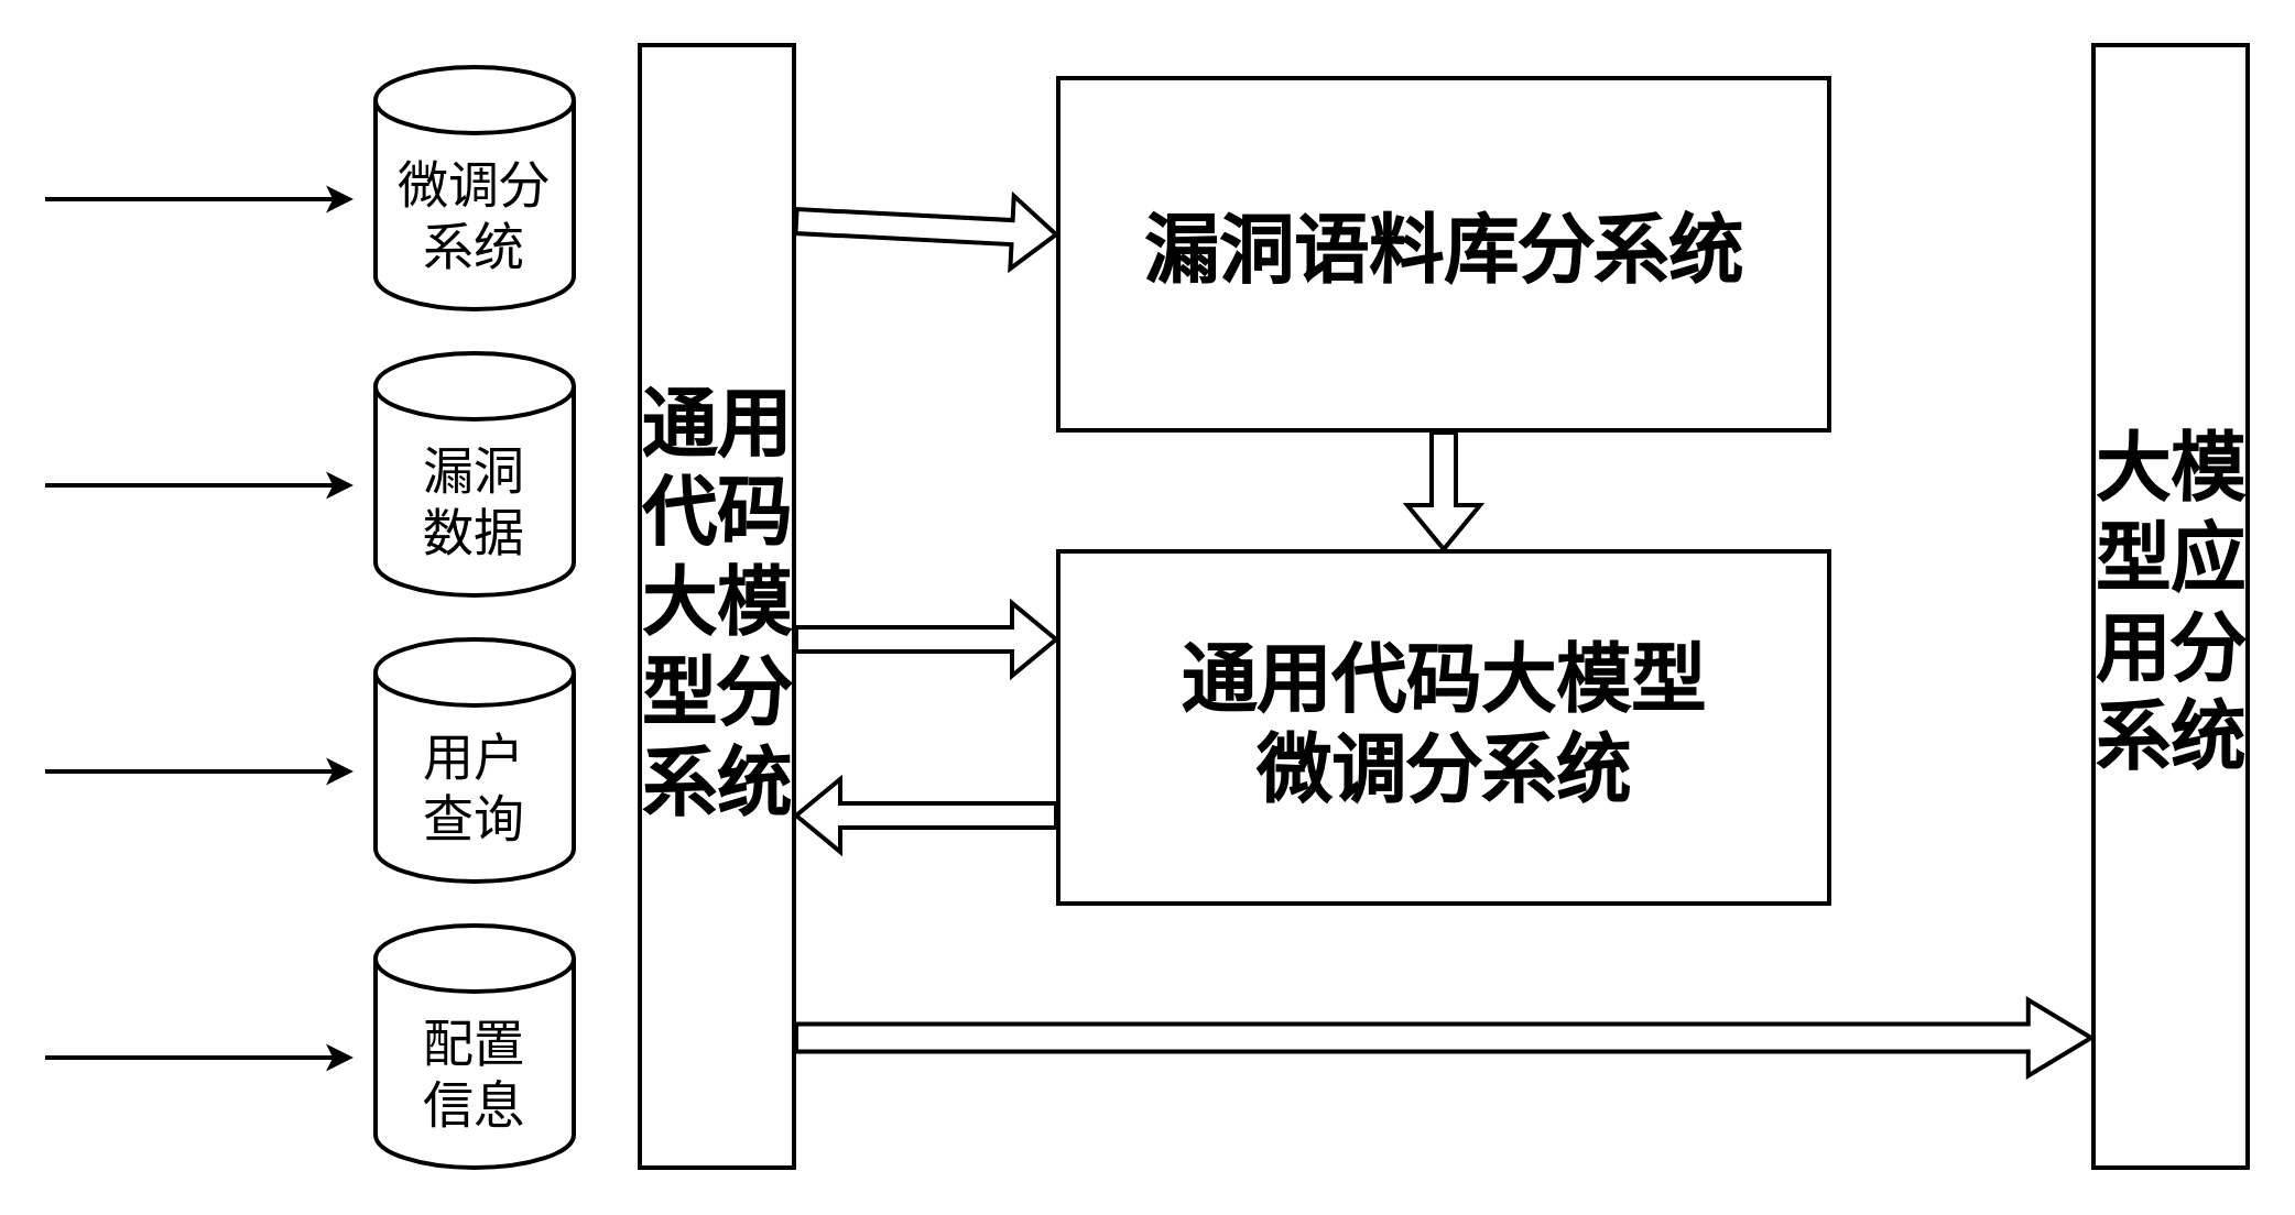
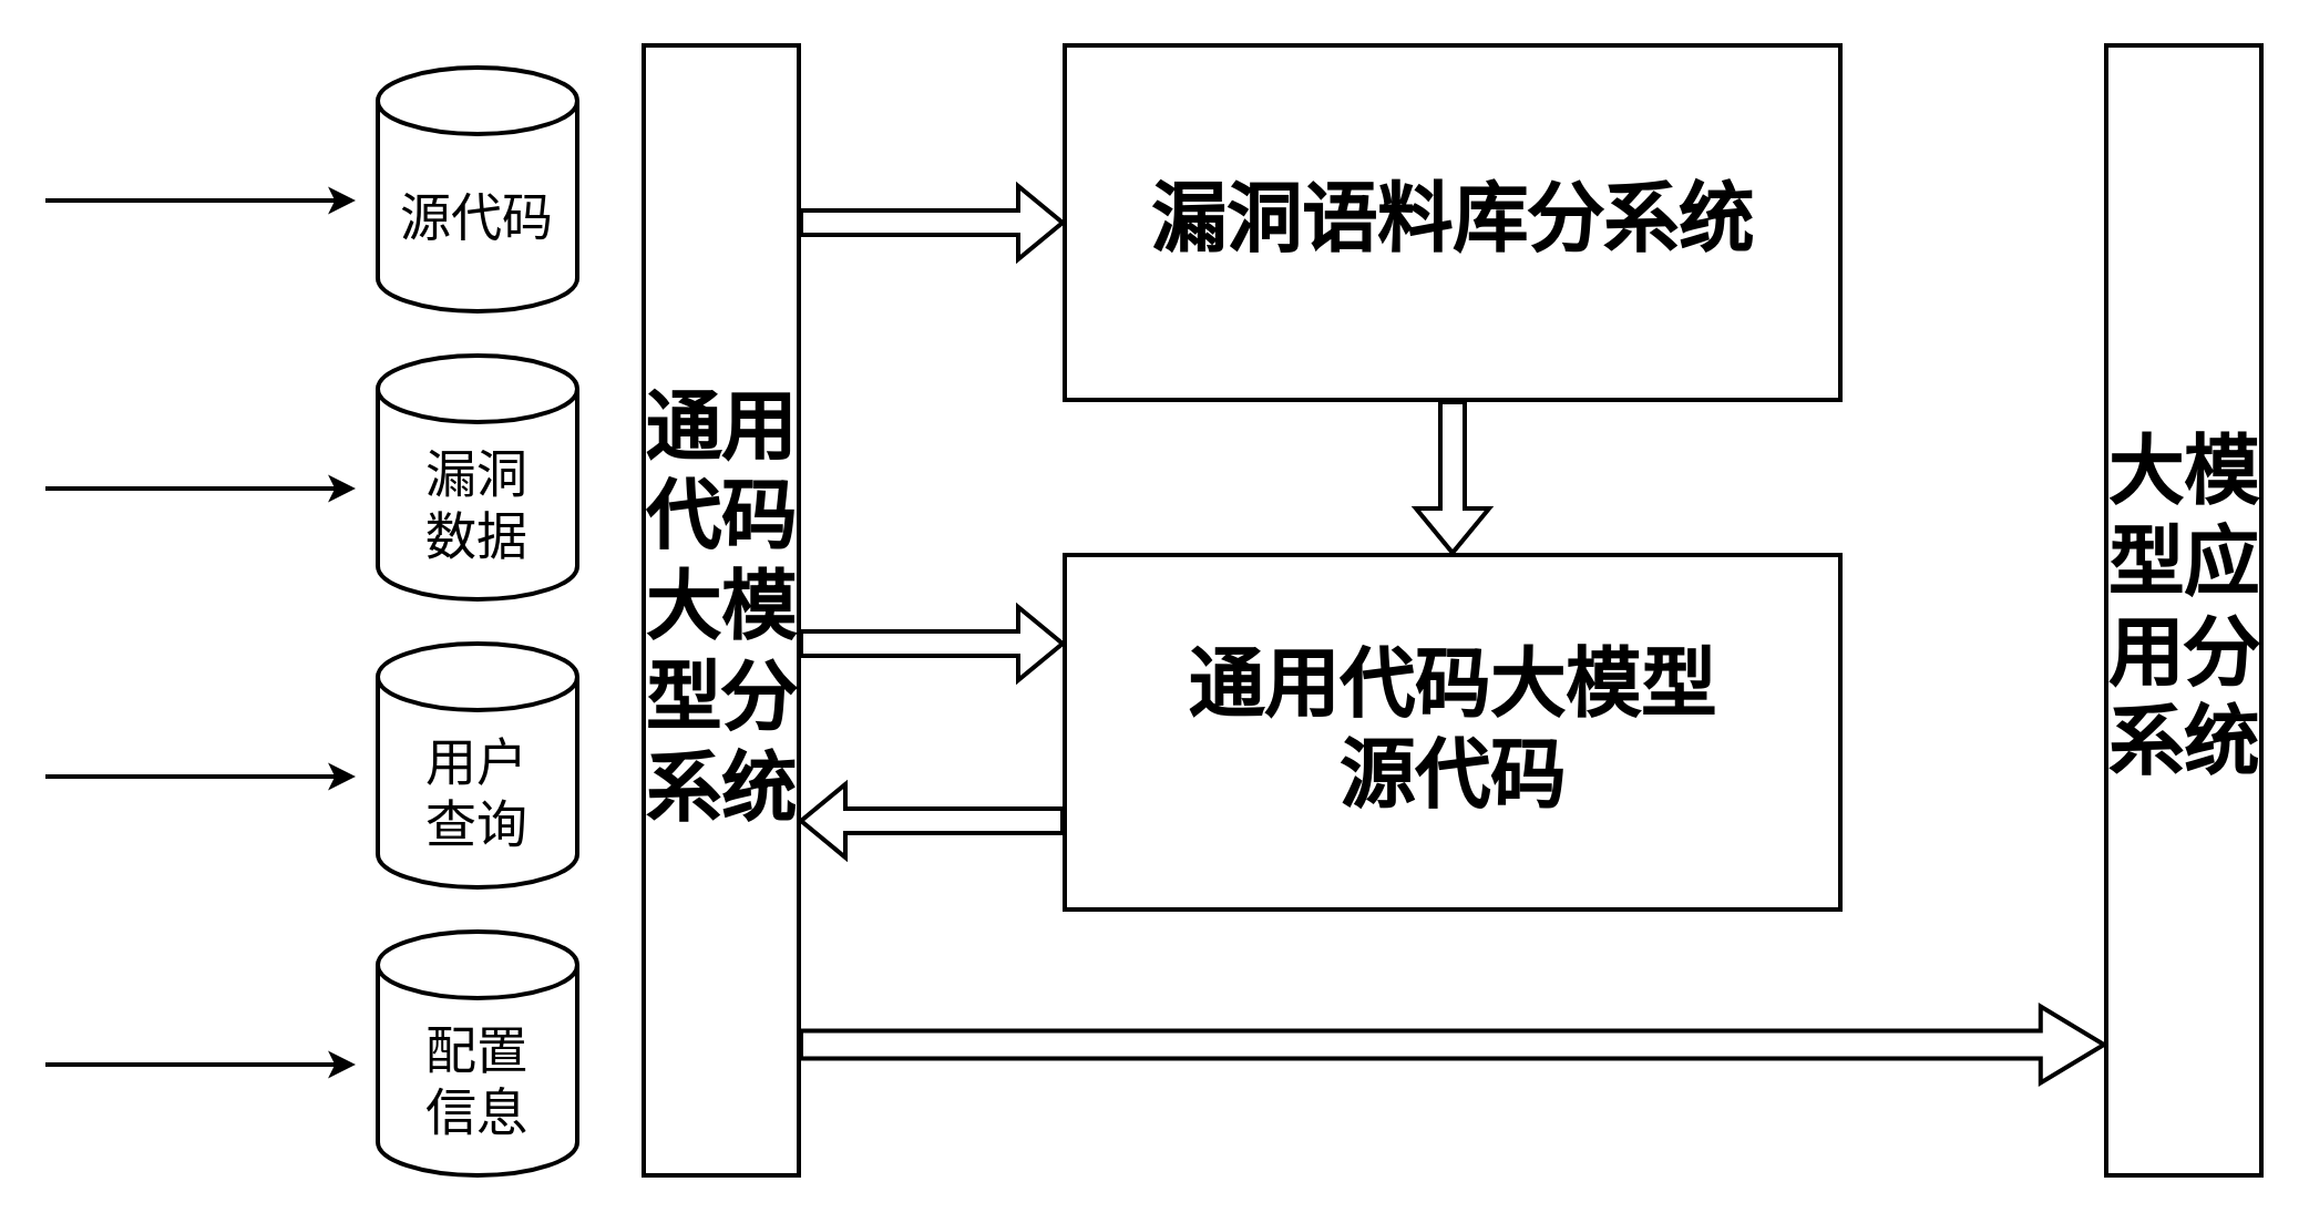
  <mxCell id="0" />
  <mxCell id="1" parent="0" />
- <mxCell id="2" value="微调分系统" style="shape=cylinder3;whiteSpace=wrap;html=1;boundedLbl=1;backgroundOutline=1;size=15;strokeWidth=2;fontFamily=宋体;fontSize=23;" vertex="1" parent="1"><mxGeometry x="170" y="30" width="90" height="110" as="geometry" /></mxCell>
+ <mxCell id="2" value="源代码" style="shape=cylinder3;whiteSpace=wrap;html=1;boundedLbl=1;backgroundOutline=1;size=15;strokeWidth=2;fontFamily=宋体;fontSize=23;" vertex="1" parent="1"><mxGeometry x="170" y="30" width="90" height="110" as="geometry" /></mxCell>
  <mxCell id="3" value="" style="endArrow=classic;html=1;rounded=0;strokeWidth=2;" edge="1" parent="1"><mxGeometry width="50" height="50" relative="1" as="geometry"><mxPoint x="20" y="90" as="sourcePoint" /><mxPoint x="160" y="90" as="targetPoint" /></mxGeometry></mxCell>
  <mxCell id="4" value="漏洞&lt;div&gt;数据&lt;/div&gt;" style="shape=cylinder3;whiteSpace=wrap;html=1;boundedLbl=1;backgroundOutline=1;size=15;strokeWidth=2;fontFamily=宋体;fontSize=23;" vertex="1" parent="1"><mxGeometry x="170" y="160" width="90" height="110" as="geometry" /></mxCell>
  <mxCell id="5" value="" style="endArrow=classic;html=1;rounded=0;strokeWidth=2;" edge="1" parent="1"><mxGeometry width="50" height="50" relative="1" as="geometry"><mxPoint x="20" y="220" as="sourcePoint" /><mxPoint x="160" y="220" as="targetPoint" /></mxGeometry></mxCell>
  <mxCell id="6" value="用户&lt;div&gt;查询&lt;/div&gt;" style="shape=cylinder3;whiteSpace=wrap;html=1;boundedLbl=1;backgroundOutline=1;size=15;strokeWidth=2;fontFamily=宋体;fontSize=23;" vertex="1" parent="1"><mxGeometry x="170" y="290" width="90" height="110" as="geometry" /></mxCell>
  <mxCell id="7" value="" style="endArrow=classic;html=1;rounded=0;strokeWidth=2;" edge="1" parent="1"><mxGeometry width="50" height="50" relative="1" as="geometry"><mxPoint x="20" y="350" as="sourcePoint" /><mxPoint x="160" y="350" as="targetPoint" /></mxGeometry></mxCell>
  <mxCell id="8" value="配置&lt;div&gt;信息&lt;/div&gt;" style="shape=cylinder3;whiteSpace=wrap;html=1;boundedLbl=1;backgroundOutline=1;size=15;strokeWidth=2;fontFamily=宋体;fontSize=23;" vertex="1" parent="1"><mxGeometry x="170" y="420" width="90" height="110" as="geometry" /></mxCell>
  <mxCell id="9" value="" style="endArrow=classic;html=1;rounded=0;strokeWidth=2;" edge="1" parent="1"><mxGeometry width="50" height="50" relative="1" as="geometry"><mxPoint x="20" y="480" as="sourcePoint" /><mxPoint x="160" y="480" as="targetPoint" /></mxGeometry></mxCell>
  <mxCell id="10" value="通用代码大模型分系统" style="rounded=0;whiteSpace=wrap;html=1;strokeWidth=2;fillColor=none;fontSize=34;fontFamily=宋体;fontStyle=1" vertex="1" parent="1"><mxGeometry x="290" y="20" width="70" height="510" as="geometry" /></mxCell>
  <mxCell id="11" value="大模型应用分系统" style="rounded=0;whiteSpace=wrap;html=1;strokeWidth=2;fillColor=none;fontSize=34;fontFamily=宋体;fontStyle=1" vertex="1" parent="1"><mxGeometry x="950" y="20" width="70" height="510" as="geometry" /></mxCell>
- <mxCell id="12" value="漏洞语料库分系统" style="rounded=0;whiteSpace=wrap;html=1;strokeWidth=2;fillColor=none;fontSize=34;fontFamily=宋体;fontStyle=1" vertex="1" parent="1"><mxGeometry x="480" y="35" width="350" height="160" as="geometry" /></mxCell>
- <mxCell id="13" value="通用代码大模型&lt;br&gt;微调分系统" style="rounded=0;whiteSpace=wrap;html=1;strokeWidth=2;fillColor=none;fontSize=34;fontFamily=宋体;fontStyle=1" vertex="1" parent="1"><mxGeometry x="480" y="250" width="350" height="160" as="geometry" /></mxCell>
+ <mxCell id="12" value="漏洞语料库分系统" style="rounded=0;whiteSpace=wrap;html=1;strokeWidth=2;fillColor=none;fontSize=34;fontFamily=宋体;fontStyle=1" vertex="1" parent="1"><mxGeometry x="480" y="20" width="350" height="160" as="geometry" /></mxCell>
+ <mxCell id="13" value="通用代码大模型&lt;br&gt;源代码" style="rounded=0;whiteSpace=wrap;html=1;strokeWidth=2;fillColor=none;fontSize=34;fontFamily=宋体;fontStyle=1" vertex="1" parent="1"><mxGeometry x="480" y="250" width="350" height="160" as="geometry" /></mxCell>
  <mxCell id="14" value="" style="shape=flexArrow;endArrow=classic;html=1;rounded=0;strokeWidth=2;" edge="1" parent="1" target="12"><mxGeometry width="50" height="50" relative="1" as="geometry"><mxPoint x="360" y="100" as="sourcePoint" /><mxPoint x="410" y="50" as="targetPoint" /></mxGeometry></mxCell>
  <mxCell id="15" value="" style="shape=flexArrow;endArrow=classic;html=1;rounded=0;strokeWidth=2;" edge="1" parent="1"><mxGeometry width="50" height="50" relative="1" as="geometry"><mxPoint x="360" y="290" as="sourcePoint" /><mxPoint x="480" y="290" as="targetPoint" /></mxGeometry></mxCell>
  <mxCell id="16" value="" style="shape=flexArrow;endArrow=none;html=1;rounded=0;strokeWidth=2;endFill=0;startArrow=block;" edge="1" parent="1"><mxGeometry width="50" height="50" relative="1" as="geometry"><mxPoint x="360" y="370" as="sourcePoint" /><mxPoint x="480" y="370" as="targetPoint" /></mxGeometry></mxCell>
  <mxCell id="17" value="" style="shape=flexArrow;endArrow=classic;html=1;rounded=0;strokeWidth=2;entryX=0.5;entryY=0;entryDx=0;entryDy=0;exitX=0.5;exitY=1;exitDx=0;exitDy=0;" edge="1" parent="1" source="12" target="13"><mxGeometry width="50" height="50" relative="1" as="geometry"><mxPoint x="640" y="180" as="sourcePoint" /><mxPoint x="760" y="180" as="targetPoint" /></mxGeometry></mxCell>
  <mxCell id="18" value="" style="shape=flexArrow;endArrow=classic;html=1;rounded=0;strokeWidth=2;exitX=1;exitY=1;exitDx=0;exitDy=0;width=11.429;endSize=8.871;entryX=0;entryY=1;entryDx=0;entryDy=0;" edge="1" parent="1"><mxGeometry width="50" height="50" relative="1" as="geometry"><mxPoint x="360" y="471" as="sourcePoint" /><mxPoint x="950" y="471" as="targetPoint" /></mxGeometry></mxCell>
